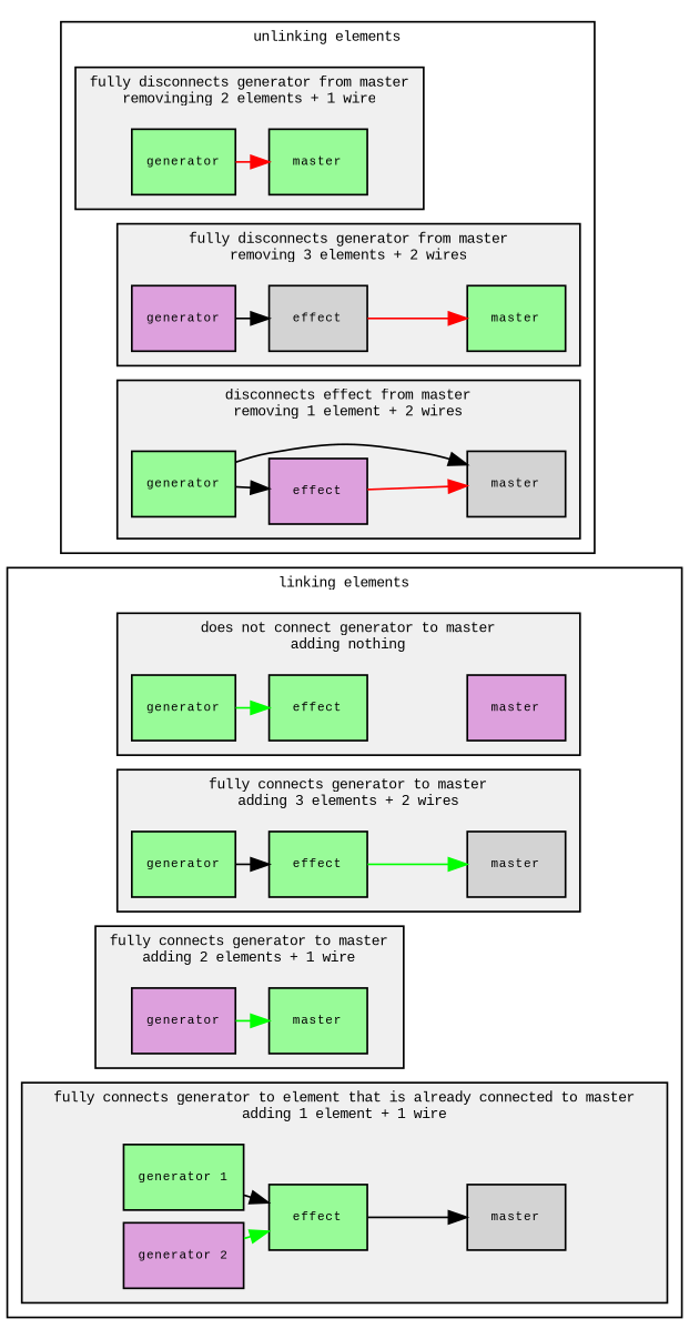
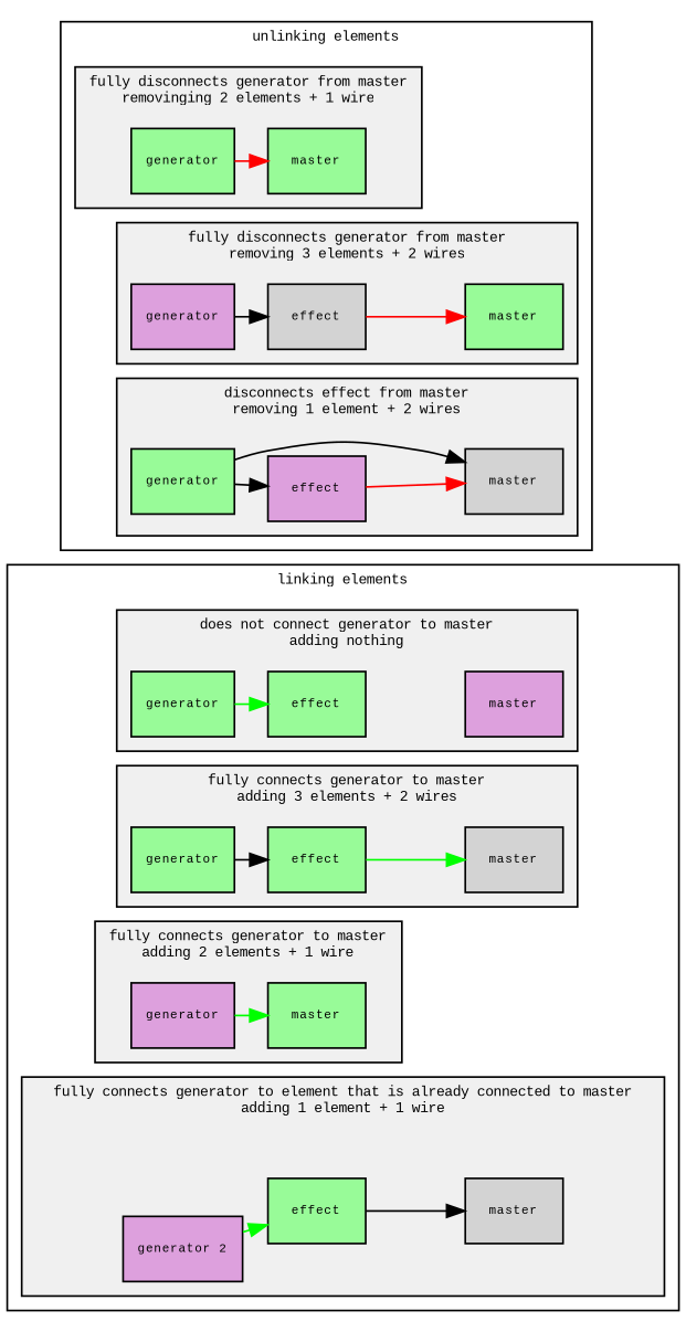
  digraph {
    fontname="Liberation Mono"
    fontsize=8
    labelloc=t
    nodesep=.1
    rankdir=LR
    ranksep=.2
    node [color=black fillcolor=palegreen fontname="Liberation Mono" fontsize=7 shape=box style=filled]
    edge [color=black fontname="Liberation Mono" fontsize=7 labelfontname="Bitstream Vera Sans" labelfontsize=7]
    n1 [fillcolor=plum label=generator]
    n2 [label=master]
    n3 [label=generator]
    n4 [label=effect]
    n5 [fillcolor=lightgrey label=master]
    n6 [label=generator]
    n7 [label=effect]
    n8 [fillcolor=plum label=master]
-   n9 [label="generator 1"]
    n10 [label=effect]
    n11 [fillcolor=plum label="generator 2"]
    n12 [fillcolor=lightgrey label=master]
    n13 [label=generator]
    n14 [label=master]
    n15 [fillcolor=plum label=generator]
    n16 [fillcolor=lightgrey label=effect]
    n17 [label=master]
    n18 [label=generator]
    n19 [fillcolor=plum label=effect]
    n20 [fillcolor=lightgrey label=master]
    subgraph cluster_1 {
      label="linking elements"
      subgraph cluster_2 {
        color=black
        fillcolor="#f0f0f0"
        label="fully connects generator to master\nadding 2 elements + 1 wire"
        style=filled
        n1
        n2
      }
      subgraph cluster_3 {
        color=black
        fillcolor="#f0f0f0"
        label="fully connects generator to master\nadding 3 elements + 2 wires"
        style=filled
        n3
        n4
        n5
      }
      subgraph cluster_4 {
        color=black
        fillcolor="#f0f0f0"
        label="does not connect generator to master\nadding nothing"
        style=filled
        n6
        n7
        n8
      }
      subgraph cluster_5 {
        color=black
        fillcolor="#f0f0f0"
        label="fully connects generator to element that is already connected to master\nadding 1 element + 1 wire"
        style=filled
-       n9
        n10
        n11
        n12
      }
    }
    subgraph cluster_6 {
      label="unlinking elements"
      subgraph cluster_7 {
        color=black
        fillcolor="#f0f0f0"
        label="fully disconnects generator from master\nremovinging 2 elements + 1 wire"
        style=filled
        n13
        n14
      }
      subgraph cluster_8 {
        color=black
        fillcolor="#f0f0f0"
        label="fully disconnects generator from master\nremoving 3 elements + 2 wires"
        style=filled
        n15
        n16
        n17
      }
      subgraph cluster_9 {
        color=black
        fillcolor="#f0f0f0"
        label="disconnects effect from master\nremoving 1 element + 2 wires"
        style=filled
        n18
        n19
        n20
      }
    }
    n1 -> n2 [color=green]
    n3 -> n4
    n4 -> n5 [color=green]
    n6 -> n7 [color=green]
    n7 -> n8 [dir=none style=invisible color=""]
-   n9 -> n10
    n10 -> n12
    n11 -> n10 [color=green]
    n13 -> n14 [color=red]
    n15 -> n16
    n16 -> n17 [color=red]
    n18 -> n19
    n18 -> n20
    n19 -> n20 [color=red]
  }
